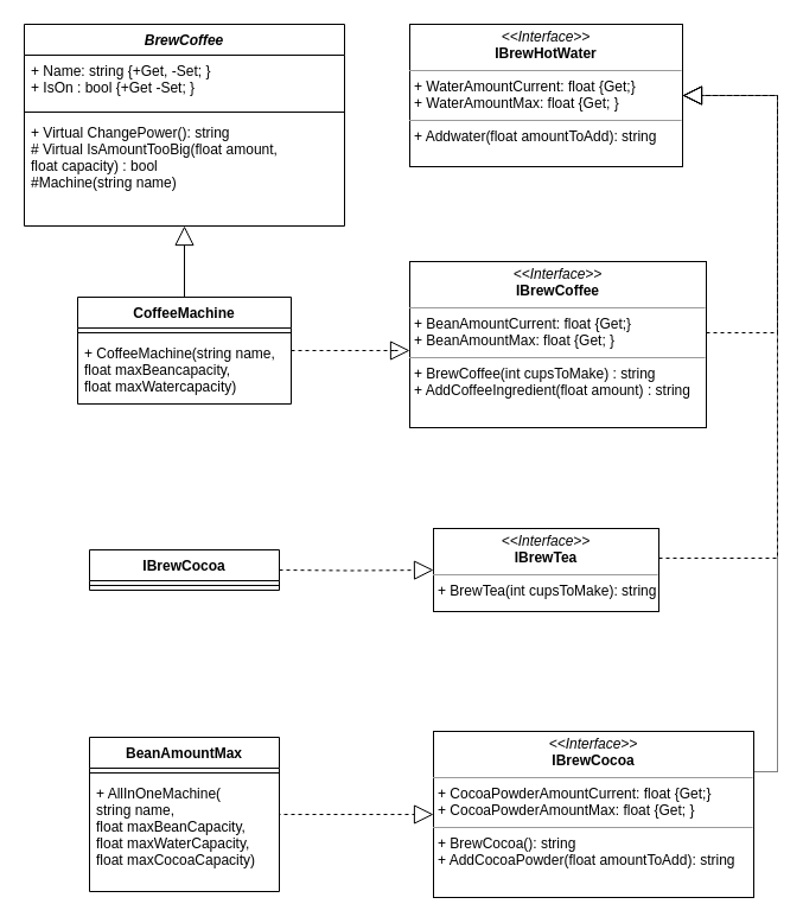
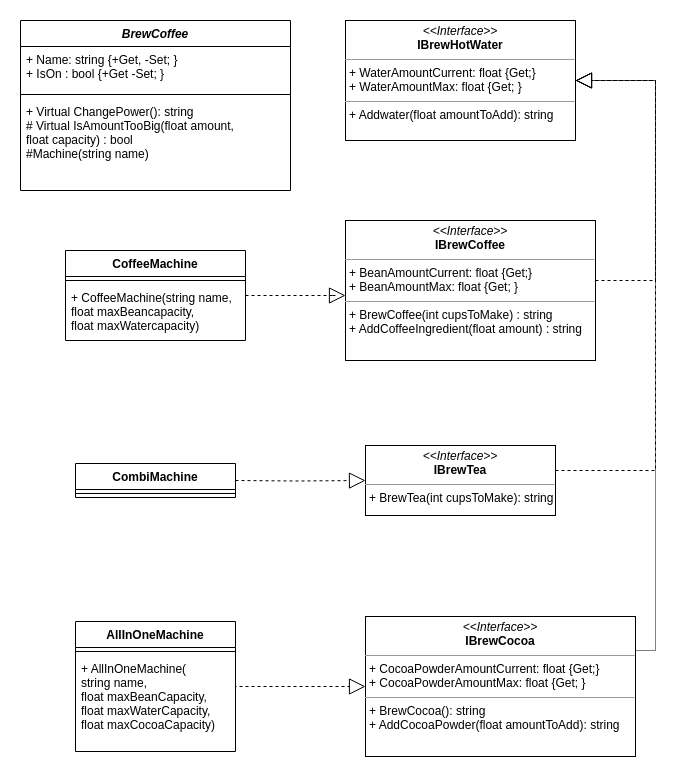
  <mxCell id="0" />
  <mxCell id="1" parent="0" />
  <mxCell id="2" style="edgeStyle=orthogonalEdgeStyle;rounded=0;orthogonalLoop=1;jettySize=auto;html=1;endArrow=block;endFill=0;endSize=14;dashed=1;" edge="1" parent="1" source="3" target="4"><mxGeometry relative="1" as="geometry"><Array as="points"><mxPoint x="655" y="280" /><mxPoint x="655" y="80" /></Array></mxGeometry></mxCell>
  <mxCell id="3" value="&lt;p style=&quot;margin: 0px ; margin-top: 4px ; text-align: center&quot;&gt;&lt;i&gt;&amp;lt;&amp;lt;Interface&amp;gt;&amp;gt;&lt;/i&gt;&lt;br&gt;&lt;b&gt;IBrewCoffee&lt;/b&gt;&lt;/p&gt;&lt;hr size=&quot;1&quot;&gt;&lt;p style=&quot;margin: 0px ; margin-left: 4px&quot;&gt;+ BeanAmountCurrent: float {Get;}&lt;br&gt;+ BeanAmountMax: float {Get; }&lt;/p&gt;&lt;hr size=&quot;1&quot;&gt;&lt;p style=&quot;margin: 0px ; margin-left: 4px&quot;&gt;+ BrewCoffee(int cupsToMake) : string&lt;/p&gt;&lt;p style=&quot;margin: 0px ; margin-left: 4px&quot;&gt;+ AddCoffeeIngredient(float amount) : string&lt;/p&gt;" style="verticalAlign=top;align=left;overflow=fill;fontSize=12;fontFamily=Helvetica;html=1;" vertex="1" parent="1"><mxGeometry x="345" y="220" width="250" height="140" as="geometry" /></mxCell>
  <mxCell id="4" value="&lt;p style=&quot;margin: 0px ; margin-top: 4px ; text-align: center&quot;&gt;&lt;i&gt;&amp;lt;&amp;lt;Interface&amp;gt;&amp;gt;&lt;/i&gt;&lt;br&gt;&lt;b&gt;IBrewHotWater&lt;/b&gt;&lt;/p&gt;&lt;hr size=&quot;1&quot;&gt;&lt;p style=&quot;margin: 0px ; margin-left: 4px&quot;&gt;+ WaterAmountCurrent: float {Get;}&lt;br&gt;+ WaterAmountMax: float {Get; }&lt;/p&gt;&lt;hr size=&quot;1&quot;&gt;&lt;p style=&quot;margin: 0px ; margin-left: 4px&quot;&gt;+ Addwater(float amountToAdd): string&lt;br&gt;&lt;/p&gt;" style="verticalAlign=top;align=left;overflow=fill;fontSize=12;fontFamily=Helvetica;html=1;" vertex="1" parent="1"><mxGeometry x="345" y="20" width="230" height="120" as="geometry" /></mxCell>
  <mxCell id="5" style="edgeStyle=orthogonalEdgeStyle;rounded=0;orthogonalLoop=1;jettySize=auto;html=1;endArrow=block;endFill=0;endSize=14;dashed=1;" edge="1" parent="1" source="6" target="4"><mxGeometry relative="1" as="geometry"><Array as="points"><mxPoint x="655" y="470" /><mxPoint x="655" y="80" /></Array></mxGeometry></mxCell>
  <mxCell id="6" value="&lt;p style=&quot;margin: 0px ; margin-top: 4px ; text-align: center&quot;&gt;&lt;i&gt;&amp;lt;&amp;lt;Interface&amp;gt;&amp;gt;&lt;/i&gt;&lt;br&gt;&lt;b&gt;IBrewTea&lt;/b&gt;&lt;/p&gt;&lt;hr size=&quot;1&quot;&gt;&lt;p style=&quot;margin: 0px ; margin-left: 4px&quot;&gt;+ BrewTea(int cupsToMake): string&lt;/p&gt;" style="verticalAlign=top;align=left;overflow=fill;fontSize=12;fontFamily=Helvetica;html=1;" vertex="1" parent="1"><mxGeometry x="365" y="445" width="190" height="70" as="geometry" /></mxCell>
  <mxCell id="7" style="edgeStyle=orthogonalEdgeStyle;rounded=0;orthogonalLoop=1;jettySize=auto;html=1;endArrow=block;endFill=0;endSize=14;dashed=1;dashPattern=1 1;" edge="1" parent="1" source="8" target="4"><mxGeometry relative="1" as="geometry"><Array as="points"><mxPoint x="655" y="650" /><mxPoint x="655" y="80" /></Array></mxGeometry></mxCell>
  <mxCell id="8" value="&lt;p style=&quot;margin: 0px ; margin-top: 4px ; text-align: center&quot;&gt;&lt;i&gt;&amp;lt;&amp;lt;Interface&amp;gt;&amp;gt;&lt;/i&gt;&lt;br&gt;&lt;b&gt;IBrewCocoa&lt;/b&gt;&lt;/p&gt;&lt;hr size=&quot;1&quot;&gt;&lt;p style=&quot;margin: 0px ; margin-left: 4px&quot;&gt;+ CocoaPowderAmountCurrent: float {Get;}&lt;br&gt;+ CocoaPowderAmountMax: float {Get; }&lt;br&gt;&lt;/p&gt;&lt;hr size=&quot;1&quot;&gt;&lt;p style=&quot;margin: 0px ; margin-left: 4px&quot;&gt;+ BrewCocoa(): string&lt;br&gt;+ AddCocoaPowder(float amountToAdd): string&lt;/p&gt;&lt;p style=&quot;margin: 0px ; margin-left: 4px&quot;&gt;&lt;br&gt;&lt;/p&gt;" style="verticalAlign=top;align=left;overflow=fill;fontSize=12;fontFamily=Helvetica;html=1;" vertex="1" parent="1"><mxGeometry x="365" y="616" width="270" height="140" as="geometry" /></mxCell>
  <mxCell id="9" value="BrewCoffee" style="swimlane;fontStyle=3;align=center;verticalAlign=top;childLayout=stackLayout;horizontal=1;startSize=26;horizontalStack=0;resizeParent=1;resizeParentMax=0;resizeLast=0;collapsible=1;marginBottom=0;" vertex="1" parent="1"><mxGeometry x="20" y="20" width="270" height="170" as="geometry" /></mxCell>
  <mxCell id="10" value="+ Name: string {+Get, -Set; }&#10;+ IsOn : bool {+Get -Set; }" style="text;strokeColor=none;fillColor=none;align=left;verticalAlign=top;spacingLeft=4;spacingRight=4;overflow=hidden;rotatable=0;points=[[0,0.5],[1,0.5]];portConstraint=eastwest;" vertex="1" parent="9"><mxGeometry y="26" width="270" height="44" as="geometry" /></mxCell>
  <mxCell id="11" value="" style="line;strokeWidth=1;fillColor=none;align=left;verticalAlign=middle;spacingTop=-1;spacingLeft=3;spacingRight=3;rotatable=0;labelPosition=right;points=[];portConstraint=eastwest;" vertex="1" parent="9"><mxGeometry y="70" width="270" height="8" as="geometry" /></mxCell>
  <mxCell id="12" value="+ Virtual ChangePower(): string&#10;# Virtual IsAmountTooBig(float amount, &#10;float capacity) : bool&#10;#Machine(string name)" style="text;strokeColor=none;fillColor=none;align=left;verticalAlign=top;spacingLeft=4;spacingRight=4;overflow=hidden;rotatable=0;points=[[0,0.5],[1,0.5]];portConstraint=eastwest;" vertex="1" parent="9"><mxGeometry y="78" width="270" height="92" as="geometry" /></mxCell>
- <mxCell id="13" value="BeanAmountMax" style="swimlane;fontStyle=1;align=center;verticalAlign=top;childLayout=stackLayout;horizontal=1;startSize=26;horizontalStack=0;resizeParent=1;resizeParentMax=0;resizeLast=0;collapsible=1;marginBottom=0;" vertex="1" parent="1"><mxGeometry x="75" y="621" width="160" height="130" as="geometry" /></mxCell>
+ <mxCell id="13" value="AllInOneMachine" style="swimlane;fontStyle=1;align=center;verticalAlign=top;childLayout=stackLayout;horizontal=1;startSize=26;horizontalStack=0;resizeParent=1;resizeParentMax=0;resizeLast=0;collapsible=1;marginBottom=0;" vertex="1" parent="1"><mxGeometry x="75" y="621" width="160" height="130" as="geometry" /></mxCell>
  <mxCell id="14" value="" style="line;strokeWidth=1;fillColor=none;align=left;verticalAlign=middle;spacingTop=-1;spacingLeft=3;spacingRight=3;rotatable=0;labelPosition=right;points=[];portConstraint=eastwest;" vertex="1" parent="13"><mxGeometry y="26" width="160" height="8" as="geometry" /></mxCell>
  <mxCell id="15" value="+ AllInOneMachine(&#10;string name, &#10;float maxBeanCapacity, &#10;float maxWaterCapacity,&#10;float maxCocoaCapacity)" style="text;strokeColor=none;fillColor=none;align=left;verticalAlign=top;spacingLeft=4;spacingRight=4;overflow=hidden;rotatable=0;points=[[0,0.5],[1,0.5]];portConstraint=eastwest;" vertex="1" parent="13"><mxGeometry y="34" width="160" height="96" as="geometry" /></mxCell>
- <mxCell id="16" style="edgeStyle=orthogonalEdgeStyle;rounded=0;orthogonalLoop=1;jettySize=auto;html=1;exitX=0.5;exitY=0;exitDx=0;exitDy=0;endArrow=block;endFill=0;endSize=14;" edge="1" parent="1" source="17" target="9"><mxGeometry relative="1" as="geometry" /></mxCell>
  <mxCell id="17" value="CoffeeMachine" style="swimlane;fontStyle=1;align=center;verticalAlign=top;childLayout=stackLayout;horizontal=1;startSize=26;horizontalStack=0;resizeParent=1;resizeParentMax=0;resizeLast=0;collapsible=1;marginBottom=0;" vertex="1" parent="1"><mxGeometry x="65" y="250" width="180" height="90" as="geometry" /></mxCell>
  <mxCell id="18" value="" style="line;strokeWidth=1;fillColor=none;align=left;verticalAlign=middle;spacingTop=-1;spacingLeft=3;spacingRight=3;rotatable=0;labelPosition=right;points=[];portConstraint=eastwest;" vertex="1" parent="17"><mxGeometry y="26" width="180" height="8" as="geometry" /></mxCell>
  <mxCell id="19" value="+ CoffeeMachine(string name, &#10;float maxBeancapacity, &#10;float maxWatercapacity)" style="text;strokeColor=none;fillColor=none;align=left;verticalAlign=top;spacingLeft=4;spacingRight=4;overflow=hidden;rotatable=0;points=[[0,0.5],[1,0.5]];portConstraint=eastwest;" vertex="1" parent="17"><mxGeometry y="34" width="180" height="56" as="geometry" /></mxCell>
- <mxCell id="20" value="IBrewCocoa" style="swimlane;fontStyle=1;align=center;verticalAlign=top;childLayout=stackLayout;horizontal=1;startSize=26;horizontalStack=0;resizeParent=1;resizeParentMax=0;resizeLast=0;collapsible=1;marginBottom=0;" vertex="1" parent="1"><mxGeometry x="75" y="463" width="160" height="34" as="geometry" /></mxCell>
+ <mxCell id="20" value="CombiMachine" style="swimlane;fontStyle=1;align=center;verticalAlign=top;childLayout=stackLayout;horizontal=1;startSize=26;horizontalStack=0;resizeParent=1;resizeParentMax=0;resizeLast=0;collapsible=1;marginBottom=0;" vertex="1" parent="1"><mxGeometry x="75" y="463" width="160" height="34" as="geometry" /></mxCell>
  <mxCell id="21" value="" style="line;strokeWidth=1;fillColor=none;align=left;verticalAlign=middle;spacingTop=-1;spacingLeft=3;spacingRight=3;rotatable=0;labelPosition=right;points=[];portConstraint=eastwest;" vertex="1" parent="20"><mxGeometry y="26" width="160" height="8" as="geometry" /></mxCell>
  <mxCell id="22" style="edgeStyle=orthogonalEdgeStyle;rounded=0;orthogonalLoop=1;jettySize=auto;html=1;endArrow=block;endFill=0;endSize=14;dashed=1;" edge="1" parent="1" source="17" target="3"><mxGeometry relative="1" as="geometry"><mxPoint x="235" y="286" as="sourcePoint" /><Array as="points"><mxPoint x="335" y="295" /><mxPoint x="335" y="295" /></Array></mxGeometry></mxCell>
  <mxCell id="23" style="edgeStyle=orthogonalEdgeStyle;rounded=0;orthogonalLoop=1;jettySize=auto;html=1;exitX=1;exitY=0.5;exitDx=0;exitDy=0;endArrow=block;endFill=0;endSize=14;dashed=1;" edge="1" parent="1" target="6"><mxGeometry relative="1" as="geometry"><mxPoint x="235" y="480" as="sourcePoint" /></mxGeometry></mxCell>
  <mxCell id="24" style="edgeStyle=orthogonalEdgeStyle;rounded=0;orthogonalLoop=1;jettySize=auto;html=1;exitX=1;exitY=0.5;exitDx=0;exitDy=0;endArrow=block;endFill=0;endSize=14;dashed=1;" edge="1" parent="1" target="8"><mxGeometry relative="1" as="geometry"><mxPoint x="235" y="660" as="sourcePoint" /><Array as="points"><mxPoint x="235" y="686" /></Array></mxGeometry></mxCell>
